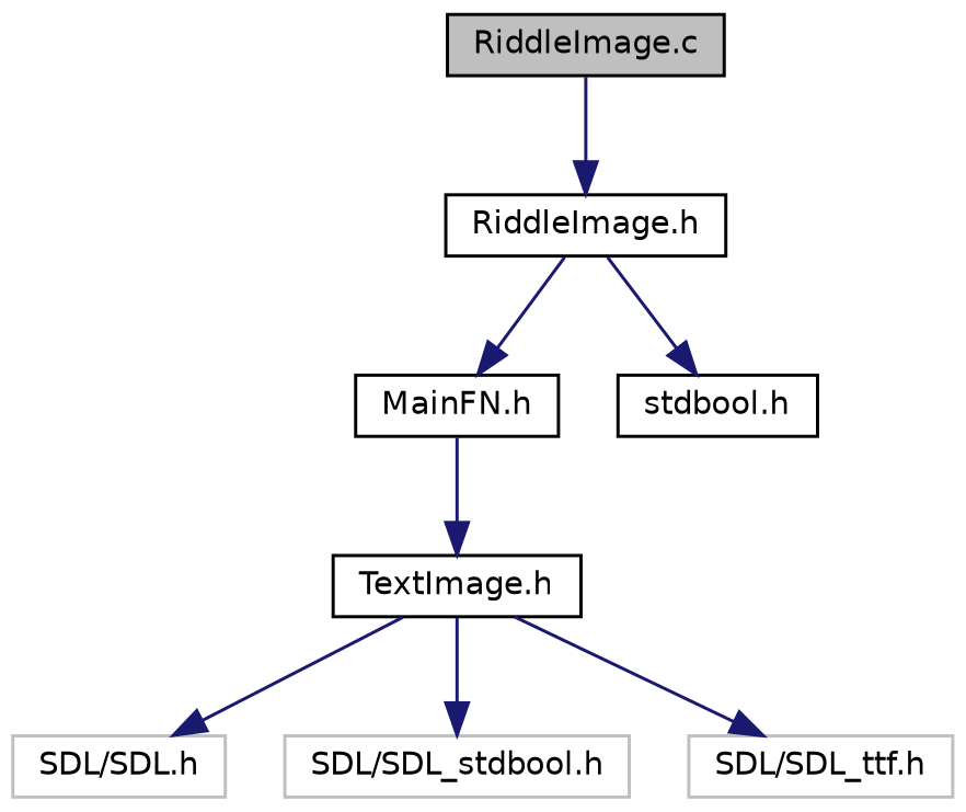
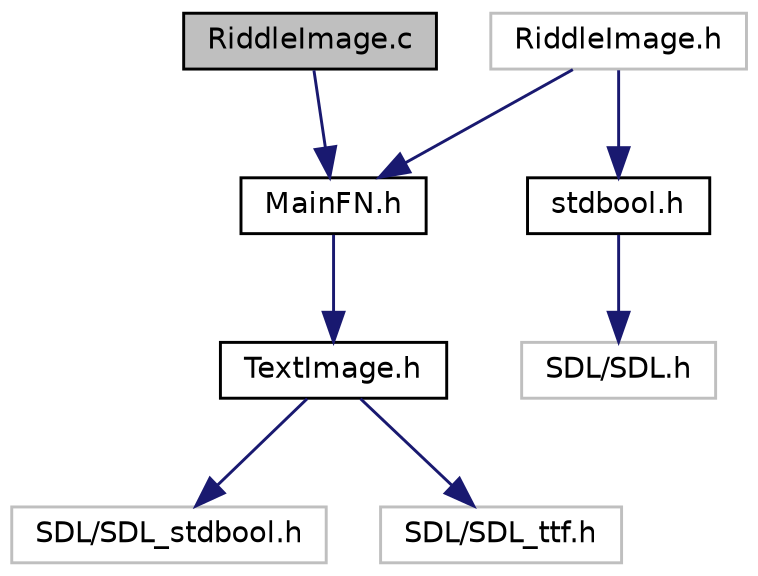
  digraph {
    node [color=black fillcolor=white fontname=Helvetica fontsize=10 shape=record style=filled]
    edge [color=midnightblue fontname=Helvetica fontsize=10 labelfontname=Helvetica labelfontsize=10 style=solid]
    n1 [fillcolor=grey75 fontcolor=black height=0.2 label="RiddleImage.c" width=0.4]
-   n2 [height=0.2 label="RiddleImage.h" width=0.4]
+   n2 [color=grey75 height=0.2 label="RiddleImage.h" width=0.4]
    n3 [height=0.2 label="MainFN.h" width=0.4]
    n4 [height=0.2 label="stdbool.h" width=0.4]
    n5 [height=0.2 label="TextImage.h" width=0.4]
    n6 [color=grey75 height=0.2 label="SDL/SDL.h" width=0.4]
    n7 [color=grey75 height=0.2 label="SDL/SDL_stdbool.h" width=0.4]
    n8 [color=grey75 height=0.2 label="SDL/SDL_ttf.h" width=0.4]
-   n1 -> n2
+   n1 -> n3
    n2 -> n3
    n2 -> n4
    n3 -> n5
-   n5 -> n6
+   n4 -> n6
    n5 -> n7
    n5 -> n8
  }
